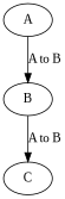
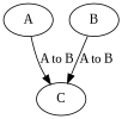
  digraph {
    fontname="Liberation Serif"
    node [fontname="Liberation Serif"]
    edge [fontname="Liberation Serif"]
    n1 [label=A]
    n2 [label=B]
    n3 [label=C]
-   n1 -> n2 [label="A to B"]
+   n1 -> n3 [label="A to B"]
    n2 -> n3 [label="A to B"]
  }
